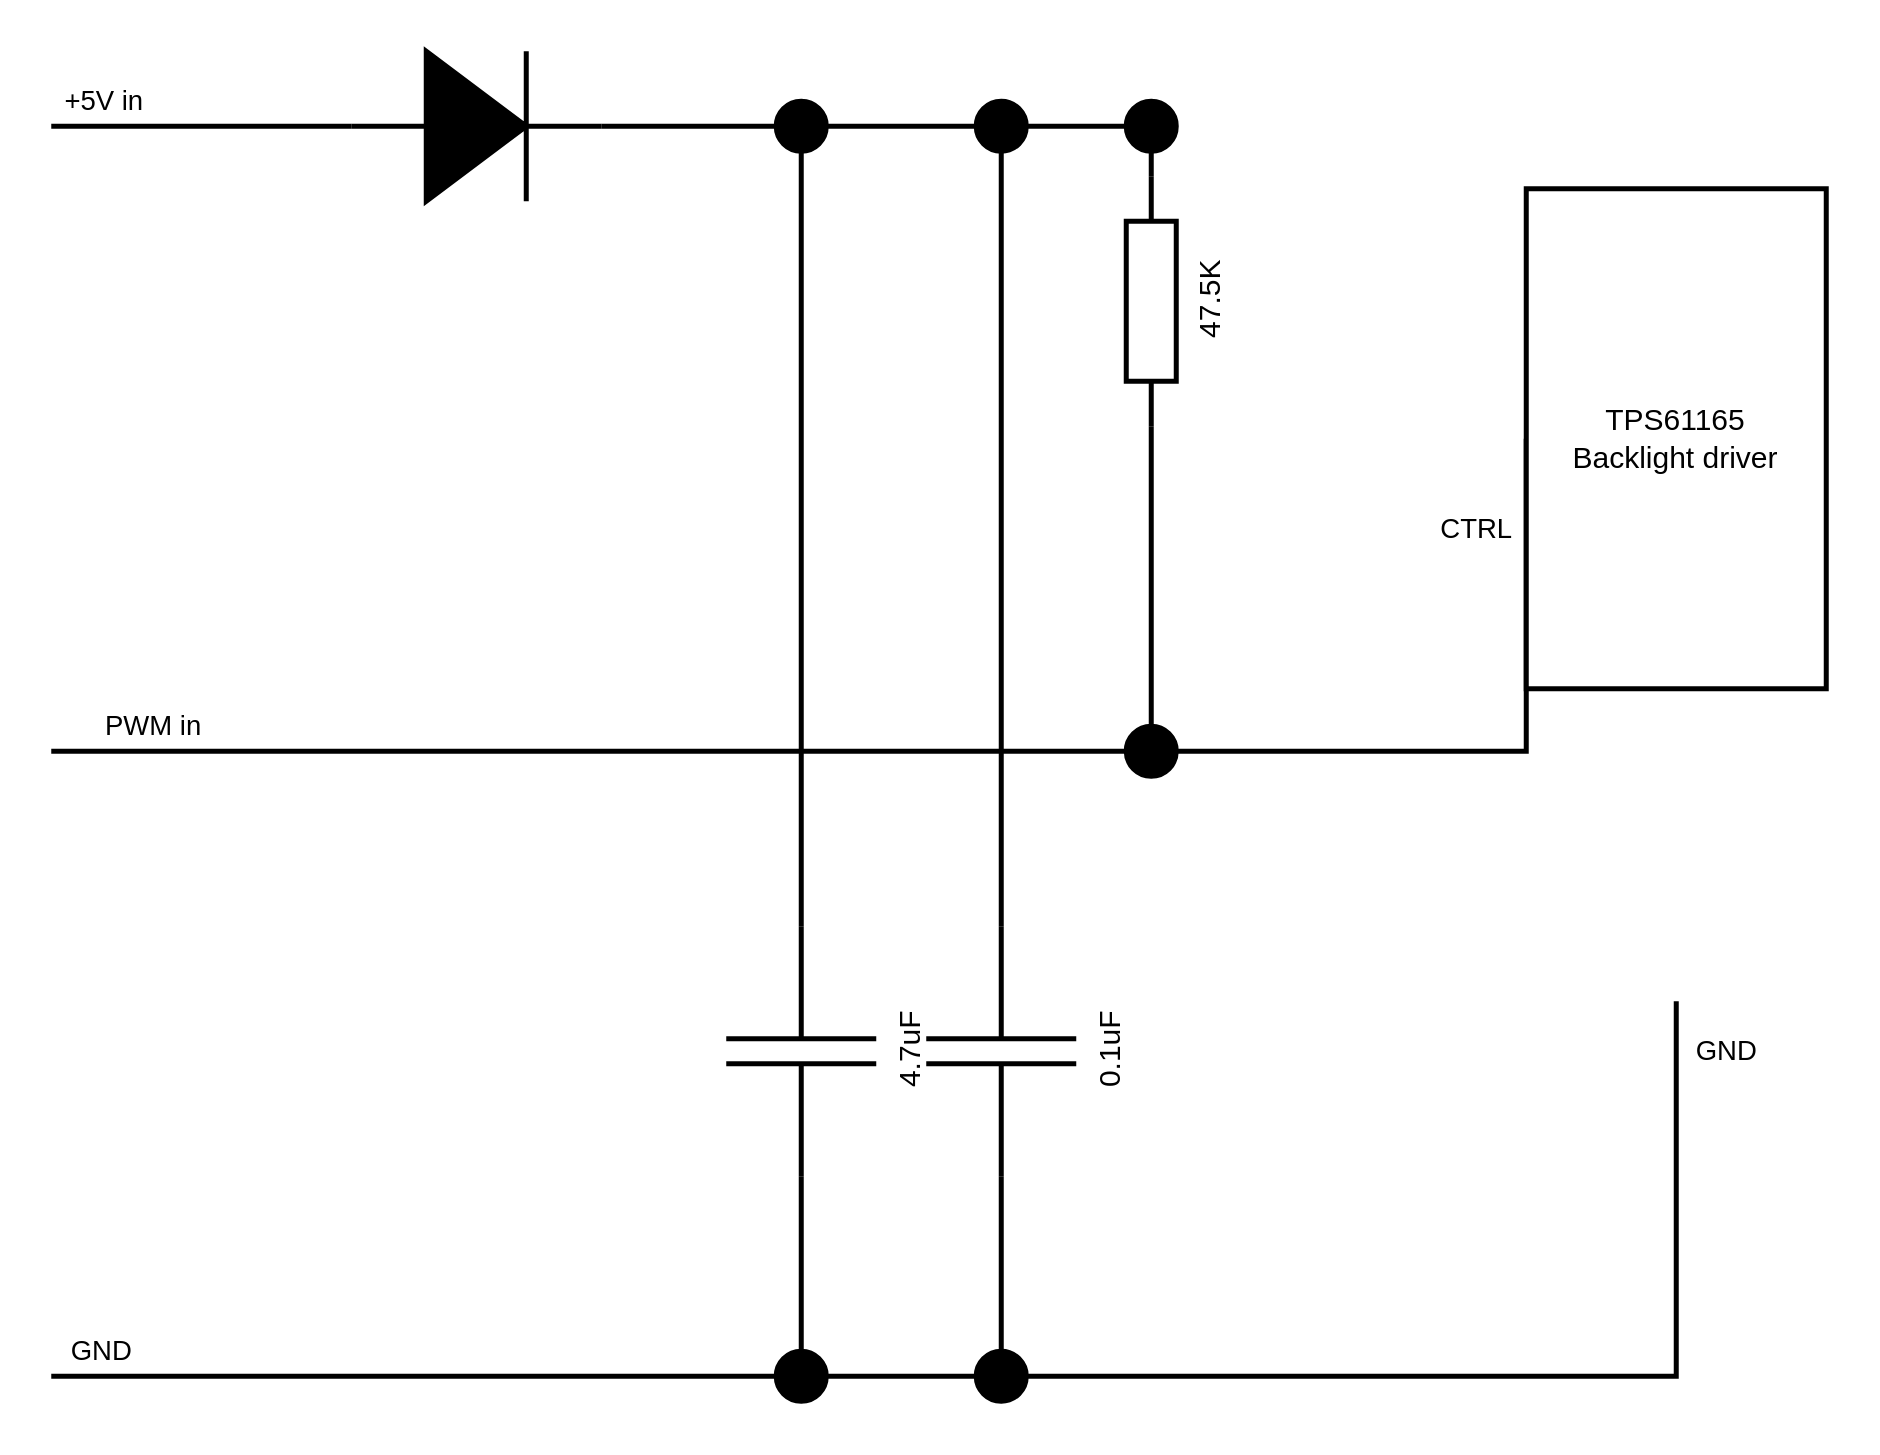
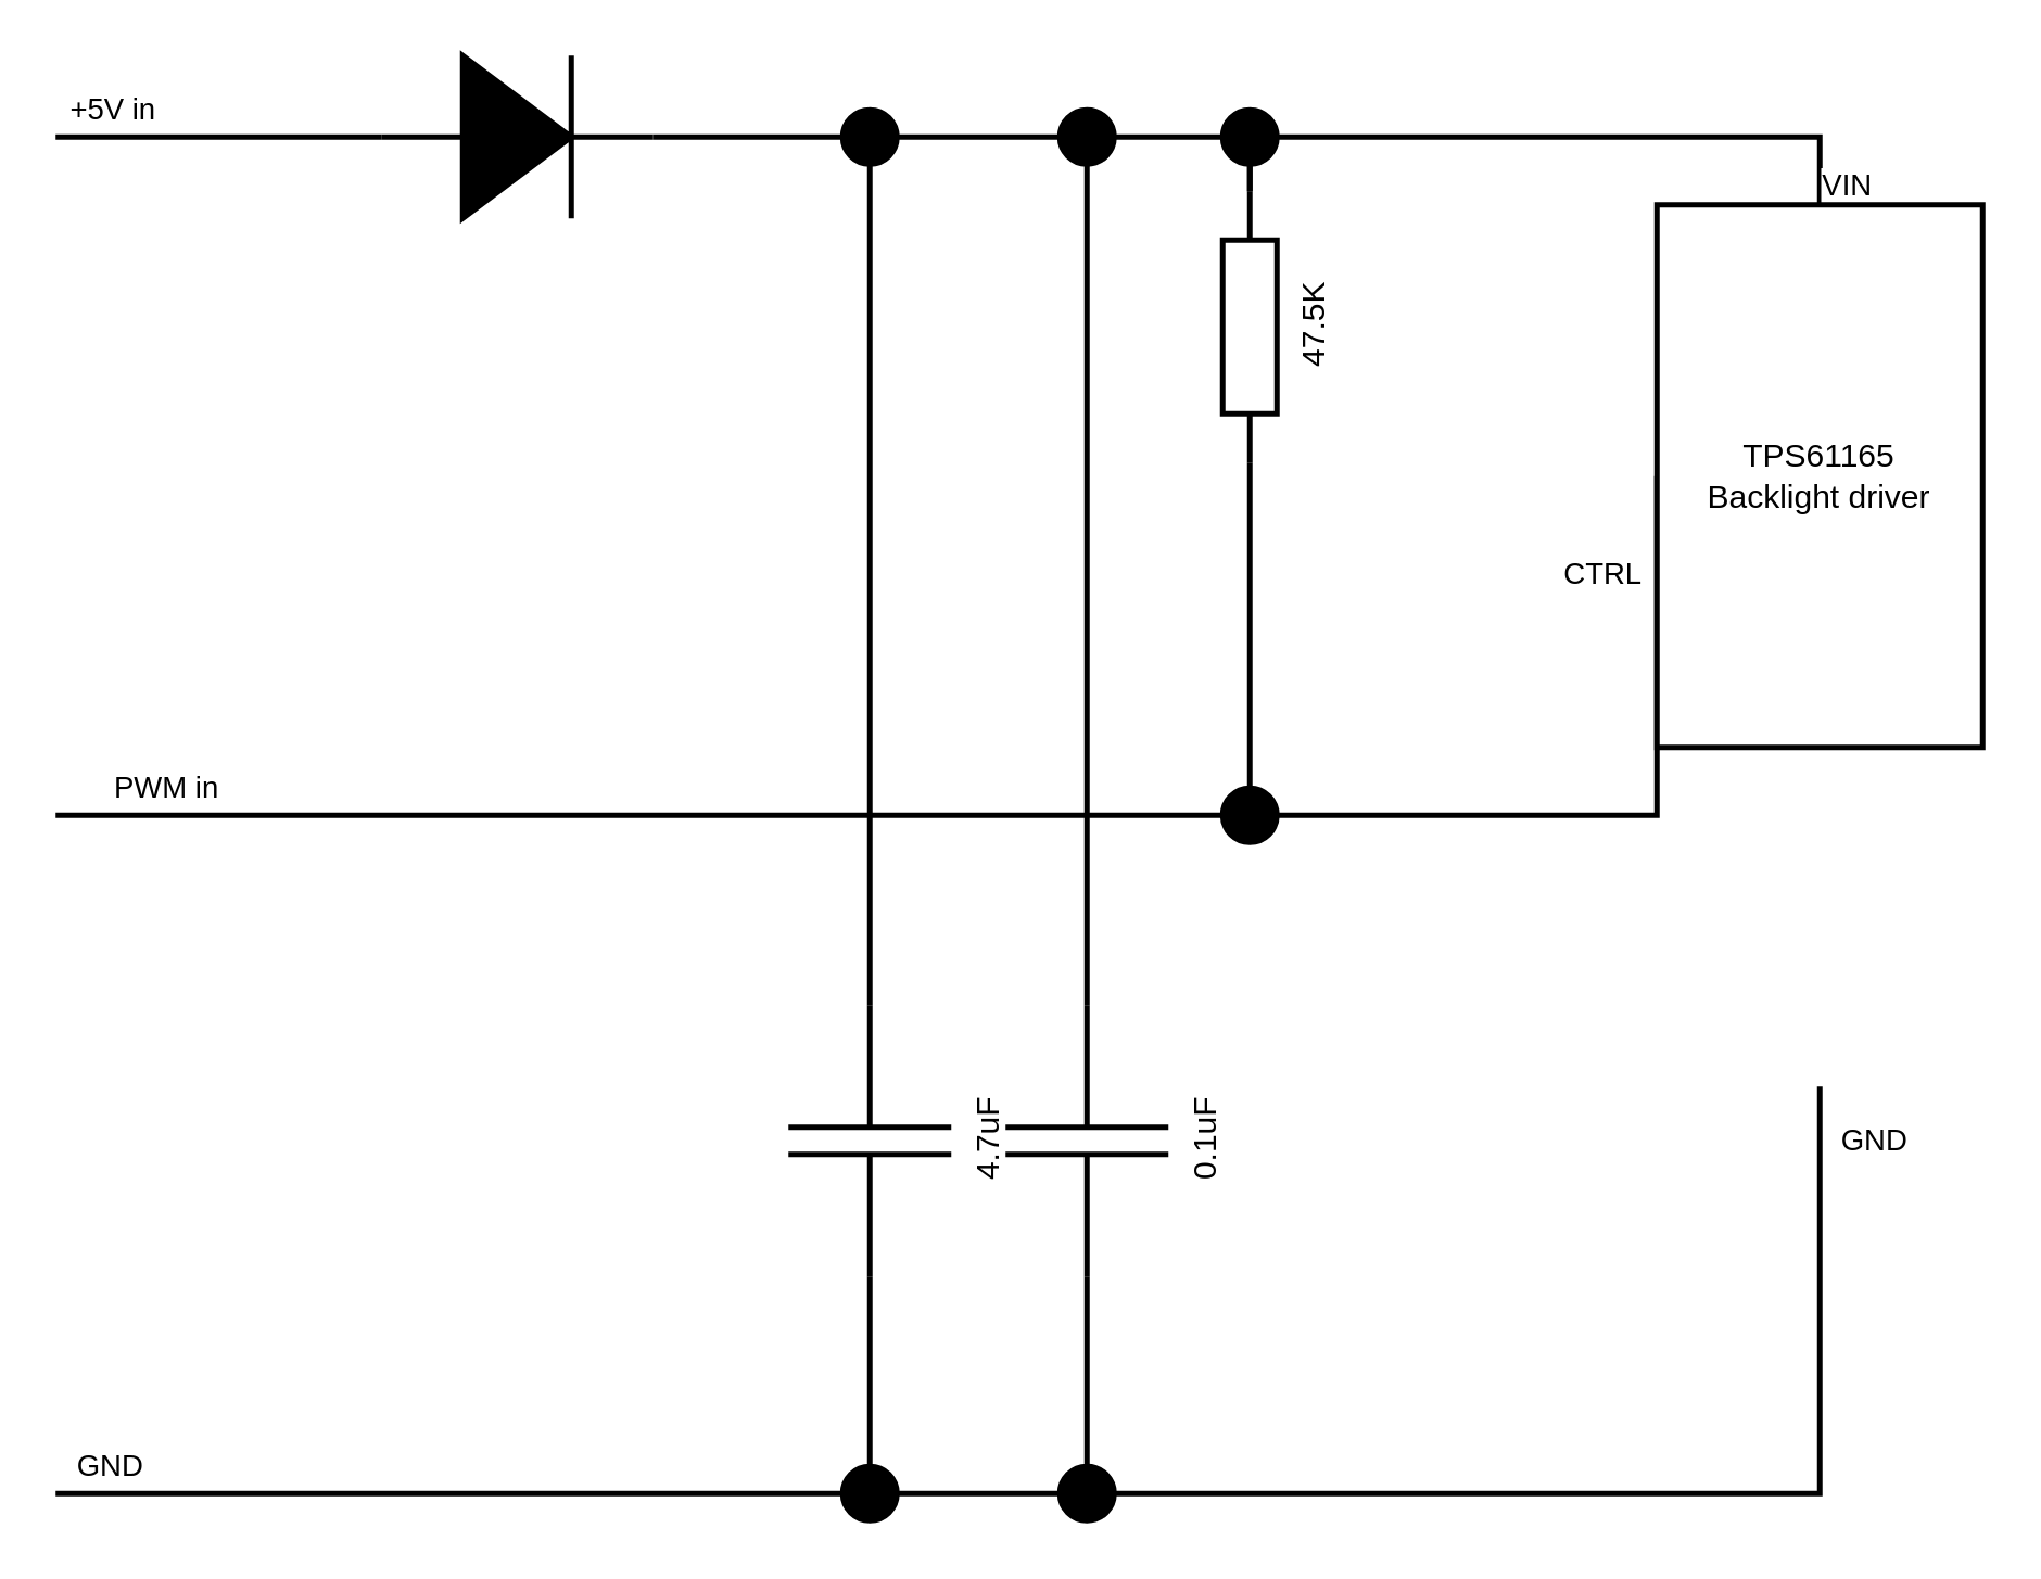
  <mxCell id="0" />
  <mxCell id="1" parent="0" />
  <mxCell id="2" style="edgeStyle=orthogonalEdgeStyle;rounded=0;orthogonalLoop=1;jettySize=auto;html=1;exitX=1;exitY=0.5;exitDx=0;exitDy=0;exitPerimeter=0;entryX=1;entryY=0.5;entryDx=0;entryDy=0;entryPerimeter=0;endArrow=none;endFill=0;strokeWidth=2;" edge="1" parent="1" source="26" target="11"><mxGeometry relative="1" as="geometry" /></mxCell>
  <mxCell id="3" value="+5V in" style="edgeStyle=orthogonalEdgeStyle;rounded=0;orthogonalLoop=1;jettySize=auto;html=1;exitX=0;exitY=0.5;exitDx=0;exitDy=0;exitPerimeter=0;endArrow=none;endFill=0;strokeWidth=2;" edge="1" parent="1" source="4"><mxGeometry x="0.667" y="-10" relative="1" as="geometry"><mxPoint x="20" y="50" as="targetPoint" /><mxPoint as="offset" /></mxGeometry></mxCell>
  <mxCell id="4" value="" style="pointerEvents=1;fillColor=strokeColor;verticalLabelPosition=bottom;shadow=0;dashed=0;align=center;html=1;verticalAlign=top;shape=mxgraph.electrical.diodes.diode;strokeWidth=2;" vertex="1" parent="1"><mxGeometry x="140" y="20" width="100" height="60" as="geometry" /></mxCell>
  <mxCell id="5" style="edgeStyle=orthogonalEdgeStyle;rounded=0;orthogonalLoop=1;jettySize=auto;html=1;exitX=0;exitY=0.5;exitDx=0;exitDy=0;exitPerimeter=0;entryX=0;entryY=0.5;entryDx=0;entryDy=0;entryPerimeter=0;endArrow=none;endFill=0;strokeWidth=2;" edge="1" parent="1" source="20" target="13"><mxGeometry relative="1" as="geometry"><Array as="points"><mxPoint x="400" y="550" /></Array></mxGeometry></mxCell>
  <mxCell id="6" style="edgeStyle=orthogonalEdgeStyle;rounded=0;orthogonalLoop=1;jettySize=auto;html=1;exitX=1;exitY=0.5;exitDx=0;exitDy=0;exitPerimeter=0;endArrow=none;endFill=0;strokeWidth=2;" edge="1" parent="1" source="7"><mxGeometry relative="1" as="geometry"><mxPoint x="320" y="50" as="targetPoint" /></mxGeometry></mxCell>
  <mxCell id="7" value="4.7uF" style="pointerEvents=1;verticalLabelPosition=bottom;shadow=0;dashed=0;align=center;html=1;verticalAlign=top;shape=mxgraph.electrical.capacitors.capacitor_1;rotation=-90;strokeWidth=2;" vertex="1" parent="1"><mxGeometry x="270" y="390" width="100" height="60" as="geometry" /></mxCell>
+ <mxCell id="8" value="VIN" style="edgeStyle=orthogonalEdgeStyle;rounded=0;orthogonalLoop=1;jettySize=auto;html=1;exitX=1;exitY=0.5;exitDx=0;exitDy=0;exitPerimeter=0;entryX=0.5;entryY=0;entryDx=0;entryDy=0;endArrow=none;endFill=0;strokeWidth=2;" edge="1" parent="1" source="11" target="14"><mxGeometry x="0.947" y="10" relative="1" as="geometry"><mxPoint as="offset" /></mxGeometry></mxCell>
  <mxCell id="9" value="CTRL" style="edgeStyle=orthogonalEdgeStyle;rounded=0;orthogonalLoop=1;jettySize=auto;html=1;exitX=0;exitY=0.5;exitDx=0;exitDy=0;exitPerimeter=0;entryX=0;entryY=0.5;entryDx=0;entryDy=0;endArrow=none;endFill=0;strokeWidth=2;" edge="1" parent="1" source="28" target="14"><mxGeometry x="0.75" y="20" relative="1" as="geometry"><Array as="points"><mxPoint x="490" y="300" /><mxPoint x="490" y="300" /></Array><mxPoint as="offset" /></mxGeometry></mxCell>
  <mxCell id="10" style="edgeStyle=orthogonalEdgeStyle;rounded=0;orthogonalLoop=1;jettySize=auto;html=1;exitX=0;exitY=0.5;exitDx=0;exitDy=0;exitPerimeter=0;entryX=0.5;entryY=0;entryDx=0;entryDy=0;endArrow=none;endFill=0;strokeWidth=2;" edge="1" parent="1" source="11" target="28"><mxGeometry relative="1" as="geometry" /></mxCell>
  <mxCell id="11" value="47.5K" style="pointerEvents=1;verticalLabelPosition=bottom;shadow=0;dashed=0;align=center;html=1;verticalAlign=top;shape=mxgraph.electrical.resistors.resistor_1;rotation=-90;strokeWidth=2;" vertex="1" parent="1"><mxGeometry x="410" y="110" width="100" height="20" as="geometry" /></mxCell>
  <mxCell id="12" style="edgeStyle=orthogonalEdgeStyle;rounded=0;orthogonalLoop=1;jettySize=auto;html=1;exitX=1;exitY=0.5;exitDx=0;exitDy=0;exitPerimeter=0;endArrow=none;endFill=0;strokeWidth=2;" edge="1" parent="1" source="13"><mxGeometry relative="1" as="geometry"><mxPoint x="400" y="50" as="targetPoint" /></mxGeometry></mxCell>
  <mxCell id="13" value="0.1uF&lt;br&gt;" style="pointerEvents=1;verticalLabelPosition=bottom;shadow=0;dashed=0;align=center;html=1;verticalAlign=top;shape=mxgraph.electrical.capacitors.capacitor_1;rotation=-90;strokeWidth=2;" vertex="1" parent="1"><mxGeometry x="350" y="390" width="100" height="60" as="geometry" /></mxCell>
  <mxCell id="14" value="TPS61165&lt;br&gt;Backlight driver" style="rounded=0;whiteSpace=wrap;html=1;strokeWidth=2;" vertex="1" parent="1"><mxGeometry x="610" y="75" width="120" height="200" as="geometry" /></mxCell>
  <mxCell id="15" value="GND" style="endArrow=none;html=1;strokeWidth=2;" edge="1" parent="1"><mxGeometry x="0.867" y="-10" width="50" height="50" relative="1" as="geometry"><mxPoint x="320" y="550" as="sourcePoint" /><mxPoint x="20" y="550" as="targetPoint" /><mxPoint as="offset" /></mxGeometry></mxCell>
  <mxCell id="16" value="GND" style="endArrow=none;html=1;rounded=0;strokeWidth=2;" edge="1" parent="1"><mxGeometry x="0.544" y="20" width="50" height="50" relative="1" as="geometry"><mxPoint x="400" y="550" as="sourcePoint" /><mxPoint x="670" y="550" as="targetPoint" /><Array as="points"><mxPoint x="670" y="550" /><mxPoint x="670" y="400" /></Array><mxPoint as="offset" /></mxGeometry></mxCell>
  <mxCell id="17" value="PWM in" style="endArrow=none;html=1;align=left;strokeWidth=2;" edge="1" parent="1"><mxGeometry x="-0.909" y="10" width="50" height="50" relative="1" as="geometry"><mxPoint x="20" y="300" as="sourcePoint" /><mxPoint x="460" y="300" as="targetPoint" /><mxPoint as="offset" /></mxGeometry></mxCell>
  <mxCell id="18" value="" style="ellipse;whiteSpace=wrap;html=1;aspect=fixed;strokeWidth=2;fillColor=#000000;" vertex="1" parent="1"><mxGeometry x="310" y="540" width="20" height="20" as="geometry" /></mxCell>
  <mxCell id="19" style="edgeStyle=orthogonalEdgeStyle;rounded=0;orthogonalLoop=1;jettySize=auto;html=1;exitX=0;exitY=0.5;exitDx=0;exitDy=0;exitPerimeter=0;entryX=0;entryY=0.5;entryDx=0;entryDy=0;entryPerimeter=0;endArrow=none;endFill=0;strokeWidth=2;" edge="1" parent="1" source="7" target="18"><mxGeometry relative="1" as="geometry"><mxPoint x="320" y="470" as="sourcePoint" /><mxPoint x="400" y="470" as="targetPoint" /><Array as="points"><mxPoint x="320" y="550" /></Array></mxGeometry></mxCell>
  <mxCell id="20" value="" style="ellipse;whiteSpace=wrap;html=1;aspect=fixed;strokeWidth=2;fillColor=#000000;" vertex="1" parent="1"><mxGeometry x="390" y="540" width="20" height="20" as="geometry" /></mxCell>
  <mxCell id="21" style="edgeStyle=orthogonalEdgeStyle;rounded=0;orthogonalLoop=1;jettySize=auto;html=1;exitX=0;exitY=0.5;exitDx=0;exitDy=0;exitPerimeter=0;entryX=0;entryY=0.5;entryDx=0;entryDy=0;entryPerimeter=0;endArrow=none;endFill=0;strokeWidth=2;" edge="1" parent="1" source="18" target="20"><mxGeometry relative="1" as="geometry"><mxPoint x="310" y="550" as="sourcePoint" /><mxPoint x="400" y="470" as="targetPoint" /><Array as="points"><mxPoint x="320" y="550" /><mxPoint x="400" y="550" /></Array></mxGeometry></mxCell>
  <mxCell id="22" value="" style="ellipse;whiteSpace=wrap;html=1;aspect=fixed;strokeWidth=2;fillColor=#000000;" vertex="1" parent="1"><mxGeometry x="310" y="40" width="20" height="20" as="geometry" /></mxCell>
  <mxCell id="23" style="edgeStyle=orthogonalEdgeStyle;rounded=0;orthogonalLoop=1;jettySize=auto;html=1;exitX=1;exitY=0.5;exitDx=0;exitDy=0;exitPerimeter=0;entryX=1;entryY=0.5;entryDx=0;entryDy=0;entryPerimeter=0;endArrow=none;endFill=0;strokeWidth=2;" edge="1" parent="1" source="4" target="22"><mxGeometry relative="1" as="geometry"><mxPoint x="240" y="50" as="sourcePoint" /><mxPoint x="460" y="70" as="targetPoint" /><Array as="points"><mxPoint x="290" y="50" /><mxPoint x="290" y="50" /></Array></mxGeometry></mxCell>
  <mxCell id="24" value="" style="ellipse;whiteSpace=wrap;html=1;aspect=fixed;strokeWidth=2;fillColor=#000000;" vertex="1" parent="1"><mxGeometry x="390" y="40" width="20" height="20" as="geometry" /></mxCell>
  <mxCell id="25" style="edgeStyle=orthogonalEdgeStyle;rounded=0;orthogonalLoop=1;jettySize=auto;html=1;exitX=1;exitY=0.5;exitDx=0;exitDy=0;exitPerimeter=0;entryX=1;entryY=0.5;entryDx=0;entryDy=0;entryPerimeter=0;endArrow=none;endFill=0;strokeWidth=2;" edge="1" parent="1" source="22" target="24"><mxGeometry relative="1" as="geometry"><mxPoint x="330" y="50" as="sourcePoint" /><mxPoint x="460" y="70" as="targetPoint" /><Array as="points"><mxPoint x="380" y="50" /><mxPoint x="380" y="50" /></Array></mxGeometry></mxCell>
  <mxCell id="26" value="" style="ellipse;whiteSpace=wrap;html=1;aspect=fixed;strokeWidth=2;fillColor=#000000;" vertex="1" parent="1"><mxGeometry x="450" y="40" width="20" height="20" as="geometry" /></mxCell>
  <mxCell id="27" style="edgeStyle=orthogonalEdgeStyle;rounded=0;orthogonalLoop=1;jettySize=auto;html=1;exitX=1;exitY=0.5;exitDx=0;exitDy=0;exitPerimeter=0;entryX=1;entryY=0.5;entryDx=0;entryDy=0;entryPerimeter=0;endArrow=none;endFill=0;strokeWidth=2;" edge="1" parent="1" source="24" target="26"><mxGeometry relative="1" as="geometry"><mxPoint x="410" y="50" as="sourcePoint" /><mxPoint x="460" y="70" as="targetPoint" /><Array as="points"><mxPoint x="440" y="50" /><mxPoint x="440" y="50" /></Array></mxGeometry></mxCell>
  <mxCell id="28" value="" style="ellipse;whiteSpace=wrap;html=1;aspect=fixed;strokeWidth=2;fillColor=#000000;" vertex="1" parent="1"><mxGeometry x="450" y="290" width="20" height="20" as="geometry" /></mxCell>
